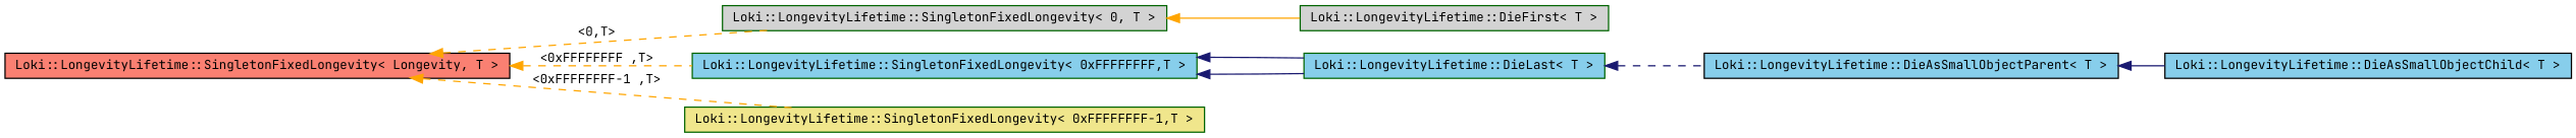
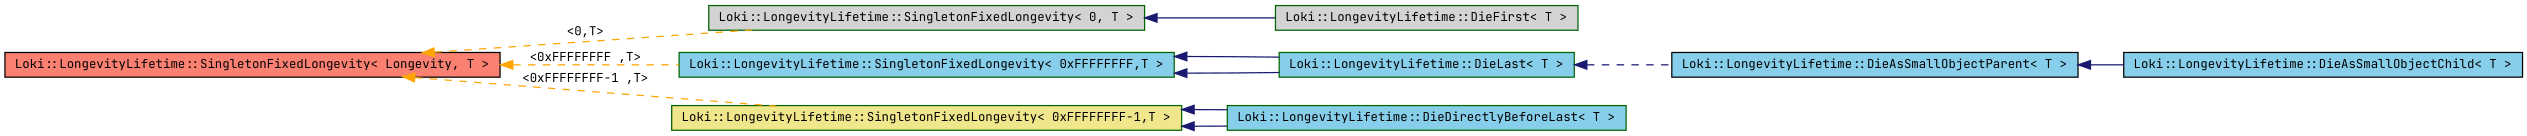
  digraph {
    fontname="JetBrains Mono"
    rankdir=LR
    node [color=darkgreen fillcolor=skyblue fontname="JetBrains Mono" fontsize=10 shape=record style=filled]
    edge [color=midnightblue dir=back fontname="JetBrains Mono" fontsize=10 labelfontname=FreeSans labelfontsize=10 style=solid]
    n1 [color=black fillcolor=salmon fontcolor=black height=0.2 label="Loki::LongevityLifetime::SingletonFixedLongevity\< Longevity, T \>" width=0.4]
    n2 [fillcolor=lightgrey height=0.2 label="Loki::LongevityLifetime::SingletonFixedLongevity\< 0, T \>" width=0.4]
    n3 [height=0.2 label="Loki::LongevityLifetime::SingletonFixedLongevity\< 0xFFFFFFFF,T \>" width=0.4]
    n4 [fillcolor=khaki height=0.2 label="Loki::LongevityLifetime::SingletonFixedLongevity\< 0xFFFFFFFF-1,T \>" width=0.4]
    n5 [fillcolor=lightgrey height=0.2 label="Loki::LongevityLifetime::DieFirst\< T \>" width=0.4]
    n6 [height=0.2 label="Loki::LongevityLifetime::DieLast\< T \>" width=0.4]
+   n7 [height=0.2 label="Loki::LongevityLifetime::DieDirectlyBeforeLast\< T \>" width=0.4]
    n8 [color=black height=0.2 label="Loki::LongevityLifetime::DieAsSmallObjectParent\< T \>" width=0.4]
    n9 [color=black height=0.2 label="Loki::LongevityLifetime::DieAsSmallObjectChild\< T \>" width=0.4]
    n1 -> n2 [color=orange label="\<0,T\>" style=dashed]
    n1 -> n3 [color=orange label="\<0xFFFFFFFF ,T\>" style=dashed]
    n1 -> n4 [color=orange label="\<0xFFFFFFFF-1 ,T\>" style=dashed]
-   n2 -> n5 [color=orange]
+   n2 -> n5
    n3 -> n6
    n3 -> n6
+   n4 -> n7
+   n4 -> n7
    n6 -> n8 [style=dashed]
    n8 -> n9
  }
